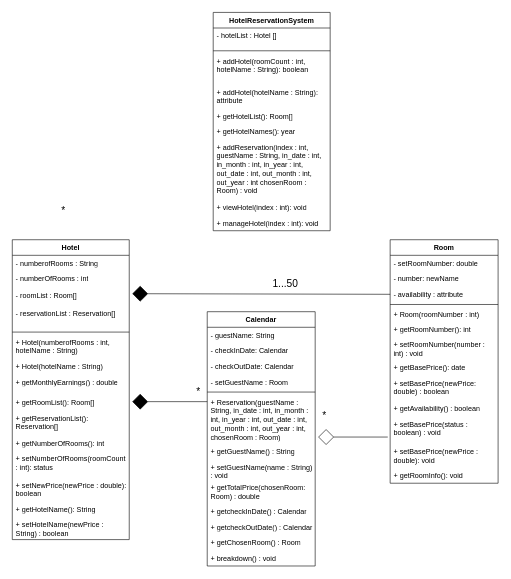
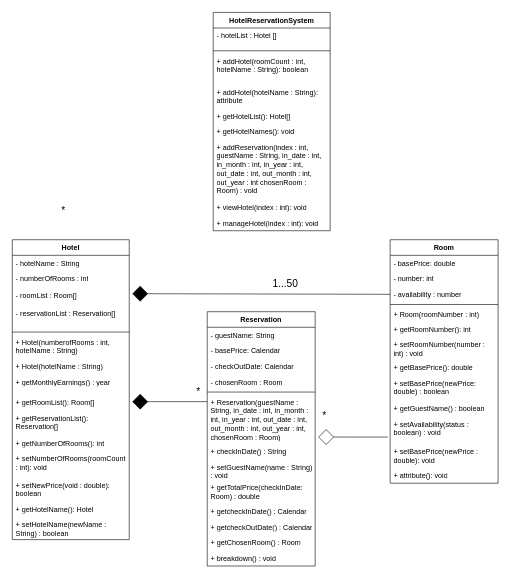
  <mxCell id="0" />
  <mxCell id="1" parent="0" />
  <mxCell id="2" value="Room" style="swimlane;fontStyle=1;align=center;verticalAlign=top;childLayout=stackLayout;horizontal=1;startSize=26;horizontalStack=0;resizeParent=1;resizeParentMax=0;resizeLast=0;collapsible=1;marginBottom=0;whiteSpace=wrap;html=1;" parent="1" vertex="1"><mxGeometry x="650" y="399" width="180" height="406" as="geometry" /></mxCell>
- <mxCell id="3" value="- setRoomNumber: double" style="text;strokeColor=none;fillColor=none;align=left;verticalAlign=top;spacingLeft=4;spacingRight=4;overflow=hidden;rotatable=0;points=[[0,0.5],[1,0.5]];portConstraint=eastwest;whiteSpace=wrap;html=1;" parent="2" vertex="1"><mxGeometry y="26" width="180" height="26" as="geometry" /></mxCell>
- <mxCell id="4" value="- number: newName" style="text;strokeColor=none;fillColor=none;align=left;verticalAlign=top;spacingLeft=4;spacingRight=4;overflow=hidden;rotatable=0;points=[[0,0.5],[1,0.5]];portConstraint=eastwest;whiteSpace=wrap;html=1;" parent="2" vertex="1"><mxGeometry y="52" width="180" height="26" as="geometry" /></mxCell>
- <mxCell id="5" value="- availability : attribute" style="text;strokeColor=none;fillColor=none;align=left;verticalAlign=top;spacingLeft=4;spacingRight=4;overflow=hidden;rotatable=0;points=[[0,0.5],[1,0.5]];portConstraint=eastwest;whiteSpace=wrap;html=1;" parent="2" vertex="1"><mxGeometry y="78" width="180" height="26" as="geometry" /></mxCell>
+ <mxCell id="3" value="- basePrice: double" style="text;strokeColor=none;fillColor=none;align=left;verticalAlign=top;spacingLeft=4;spacingRight=4;overflow=hidden;rotatable=0;points=[[0,0.5],[1,0.5]];portConstraint=eastwest;whiteSpace=wrap;html=1;" parent="2" vertex="1"><mxGeometry y="26" width="180" height="26" as="geometry" /></mxCell>
+ <mxCell id="4" value="- number: int" style="text;strokeColor=none;fillColor=none;align=left;verticalAlign=top;spacingLeft=4;spacingRight=4;overflow=hidden;rotatable=0;points=[[0,0.5],[1,0.5]];portConstraint=eastwest;whiteSpace=wrap;html=1;" parent="2" vertex="1"><mxGeometry y="52" width="180" height="26" as="geometry" /></mxCell>
+ <mxCell id="5" value="- availability : number" style="text;strokeColor=none;fillColor=none;align=left;verticalAlign=top;spacingLeft=4;spacingRight=4;overflow=hidden;rotatable=0;points=[[0,0.5],[1,0.5]];portConstraint=eastwest;whiteSpace=wrap;html=1;" parent="2" vertex="1"><mxGeometry y="78" width="180" height="26" as="geometry" /></mxCell>
  <mxCell id="6" value="" style="line;strokeWidth=1;fillColor=none;align=left;verticalAlign=middle;spacingTop=-1;spacingLeft=3;spacingRight=3;rotatable=0;labelPosition=right;points=[];portConstraint=eastwest;strokeColor=inherit;" parent="2" vertex="1"><mxGeometry y="104" width="180" height="8" as="geometry" /></mxCell>
  <mxCell id="7" value="+ Room(roomNumber : int)" style="text;strokeColor=none;fillColor=none;align=left;verticalAlign=top;spacingLeft=4;spacingRight=4;overflow=hidden;rotatable=0;points=[[0,0.5],[1,0.5]];portConstraint=eastwest;whiteSpace=wrap;html=1;" parent="2" vertex="1"><mxGeometry y="112" width="180" height="24" as="geometry" /></mxCell>
  <mxCell id="8" value="+ getRoomNumber(): int" style="text;strokeColor=none;fillColor=none;align=left;verticalAlign=top;spacingLeft=4;spacingRight=4;overflow=hidden;rotatable=0;points=[[0,0.5],[1,0.5]];portConstraint=eastwest;whiteSpace=wrap;html=1;" parent="2" vertex="1"><mxGeometry y="136" width="180" height="26" as="geometry" /></mxCell>
  <mxCell id="9" value="+ setRoomNumber(number : int) : void" style="text;strokeColor=none;fillColor=none;align=left;verticalAlign=top;spacingLeft=4;spacingRight=4;overflow=hidden;rotatable=0;points=[[0,0.5],[1,0.5]];portConstraint=eastwest;whiteSpace=wrap;html=1;" parent="2" vertex="1"><mxGeometry y="162" width="180" height="38" as="geometry" /></mxCell>
- <mxCell id="10" value="+ getBasePrice(): date" style="text;strokeColor=none;fillColor=none;align=left;verticalAlign=top;spacingLeft=4;spacingRight=4;overflow=hidden;rotatable=0;points=[[0,0.5],[1,0.5]];portConstraint=eastwest;whiteSpace=wrap;html=1;" parent="2" vertex="1"><mxGeometry y="200" width="180" height="26" as="geometry" /></mxCell>
+ <mxCell id="10" value="+ getBasePrice(): double" style="text;strokeColor=none;fillColor=none;align=left;verticalAlign=top;spacingLeft=4;spacingRight=4;overflow=hidden;rotatable=0;points=[[0,0.5],[1,0.5]];portConstraint=eastwest;whiteSpace=wrap;html=1;" parent="2" vertex="1"><mxGeometry y="200" width="180" height="26" as="geometry" /></mxCell>
  <mxCell id="11" value="+ setBasePrice(newPrice: double) : boolean" style="text;strokeColor=none;fillColor=none;align=left;verticalAlign=top;spacingLeft=4;spacingRight=4;overflow=hidden;rotatable=0;points=[[0,0.5],[1,0.5]];portConstraint=eastwest;whiteSpace=wrap;html=1;" parent="2" vertex="1"><mxGeometry y="226" width="180" height="42" as="geometry" /></mxCell>
- <mxCell id="12" value="+ getAvailability() : boolean" style="text;strokeColor=none;fillColor=none;align=left;verticalAlign=top;spacingLeft=4;spacingRight=4;overflow=hidden;rotatable=0;points=[[0,0.5],[1,0.5]];portConstraint=eastwest;whiteSpace=wrap;html=1;" parent="2" vertex="1"><mxGeometry y="268" width="180" height="26" as="geometry" /></mxCell>
- <mxCell id="13" value="+ setBasePrice(status : boolean) : void" style="text;strokeColor=none;fillColor=none;align=left;verticalAlign=top;spacingLeft=4;spacingRight=4;overflow=hidden;rotatable=0;points=[[0,0.5],[1,0.5]];portConstraint=eastwest;whiteSpace=wrap;html=1;" parent="2" vertex="1"><mxGeometry y="294" width="180" height="46" as="geometry" /></mxCell>
+ <mxCell id="12" value="+ getGuestName() : boolean" style="text;strokeColor=none;fillColor=none;align=left;verticalAlign=top;spacingLeft=4;spacingRight=4;overflow=hidden;rotatable=0;points=[[0,0.5],[1,0.5]];portConstraint=eastwest;whiteSpace=wrap;html=1;" parent="2" vertex="1"><mxGeometry y="268" width="180" height="26" as="geometry" /></mxCell>
+ <mxCell id="13" value="+ setAvailability(status : boolean) : void" style="text;strokeColor=none;fillColor=none;align=left;verticalAlign=top;spacingLeft=4;spacingRight=4;overflow=hidden;rotatable=0;points=[[0,0.5],[1,0.5]];portConstraint=eastwest;whiteSpace=wrap;html=1;" parent="2" vertex="1"><mxGeometry y="294" width="180" height="46" as="geometry" /></mxCell>
  <mxCell id="14" value="+ setBasePrice(newPrice : double): void" style="text;strokeColor=none;fillColor=none;align=left;verticalAlign=top;spacingLeft=4;spacingRight=4;overflow=hidden;rotatable=0;points=[[0,0.5],[1,0.5]];portConstraint=eastwest;whiteSpace=wrap;html=1;" parent="2" vertex="1"><mxGeometry y="340" width="180" height="40" as="geometry" /></mxCell>
- <mxCell id="15" value="+ getRoomInfo(): void" style="text;strokeColor=none;fillColor=none;align=left;verticalAlign=top;spacingLeft=4;spacingRight=4;overflow=hidden;rotatable=0;points=[[0,0.5],[1,0.5]];portConstraint=eastwest;whiteSpace=wrap;html=1;" parent="2" vertex="1"><mxGeometry y="380" width="180" height="26" as="geometry" /></mxCell>
- <mxCell id="16" value="Calendar" style="swimlane;fontStyle=1;align=center;verticalAlign=top;childLayout=stackLayout;horizontal=1;startSize=26;horizontalStack=0;resizeParent=1;resizeParentMax=0;resizeLast=0;collapsible=1;marginBottom=0;whiteSpace=wrap;html=1;" parent="1" vertex="1"><mxGeometry x="345" y="519" width="180" height="424" as="geometry" /></mxCell>
+ <mxCell id="15" value="+ attribute(): void" style="text;strokeColor=none;fillColor=none;align=left;verticalAlign=top;spacingLeft=4;spacingRight=4;overflow=hidden;rotatable=0;points=[[0,0.5],[1,0.5]];portConstraint=eastwest;whiteSpace=wrap;html=1;" parent="2" vertex="1"><mxGeometry y="380" width="180" height="26" as="geometry" /></mxCell>
+ <mxCell id="16" value="Reservation" style="swimlane;fontStyle=1;align=center;verticalAlign=top;childLayout=stackLayout;horizontal=1;startSize=26;horizontalStack=0;resizeParent=1;resizeParentMax=0;resizeLast=0;collapsible=1;marginBottom=0;whiteSpace=wrap;html=1;" parent="1" vertex="1"><mxGeometry x="345" y="519" width="180" height="424" as="geometry" /></mxCell>
  <mxCell id="17" value="- guestName: String" style="text;strokeColor=none;fillColor=none;align=left;verticalAlign=top;spacingLeft=4;spacingRight=4;overflow=hidden;rotatable=0;points=[[0,0.5],[1,0.5]];portConstraint=eastwest;whiteSpace=wrap;html=1;" parent="16" vertex="1"><mxGeometry y="26" width="180" height="26" as="geometry" /></mxCell>
- <mxCell id="18" value="- checkInDate: Calendar" style="text;strokeColor=none;fillColor=none;align=left;verticalAlign=top;spacingLeft=4;spacingRight=4;overflow=hidden;rotatable=0;points=[[0,0.5],[1,0.5]];portConstraint=eastwest;whiteSpace=wrap;html=1;" parent="16" vertex="1"><mxGeometry y="52" width="180" height="26" as="geometry" /></mxCell>
+ <mxCell id="18" value="- basePrice: Calendar" style="text;strokeColor=none;fillColor=none;align=left;verticalAlign=top;spacingLeft=4;spacingRight=4;overflow=hidden;rotatable=0;points=[[0,0.5],[1,0.5]];portConstraint=eastwest;whiteSpace=wrap;html=1;" parent="16" vertex="1"><mxGeometry y="52" width="180" height="26" as="geometry" /></mxCell>
  <mxCell id="19" value="- checkOutDate: Calendar" style="text;strokeColor=none;fillColor=none;align=left;verticalAlign=top;spacingLeft=4;spacingRight=4;overflow=hidden;rotatable=0;points=[[0,0.5],[1,0.5]];portConstraint=eastwest;whiteSpace=wrap;html=1;" parent="16" vertex="1"><mxGeometry y="78" width="180" height="26" as="geometry" /></mxCell>
- <mxCell id="20" value="- setGuestName : Room" style="text;strokeColor=none;fillColor=none;align=left;verticalAlign=top;spacingLeft=4;spacingRight=4;overflow=hidden;rotatable=0;points=[[0,0.5],[1,0.5]];portConstraint=eastwest;whiteSpace=wrap;html=1;" parent="16" vertex="1"><mxGeometry y="104" width="180" height="26" as="geometry" /></mxCell>
+ <mxCell id="20" value="- chosenRoom : Room" style="text;strokeColor=none;fillColor=none;align=left;verticalAlign=top;spacingLeft=4;spacingRight=4;overflow=hidden;rotatable=0;points=[[0,0.5],[1,0.5]];portConstraint=eastwest;whiteSpace=wrap;html=1;" parent="16" vertex="1"><mxGeometry y="104" width="180" height="26" as="geometry" /></mxCell>
  <mxCell id="21" value="" style="line;strokeWidth=1;fillColor=none;align=left;verticalAlign=middle;spacingTop=-1;spacingLeft=3;spacingRight=3;rotatable=0;labelPosition=right;points=[];portConstraint=eastwest;strokeColor=inherit;" parent="16" vertex="1"><mxGeometry y="130" width="180" height="8" as="geometry" /></mxCell>
  <mxCell id="22" value="+ Reservation(guestName : String, in_date : int, in_month : int, in_year : int, out_date : int, out_month : int, out_year : int, chosenRoom : Room)" style="text;strokeColor=none;fillColor=none;align=left;verticalAlign=top;spacingLeft=4;spacingRight=4;overflow=hidden;rotatable=0;points=[[0,0.5],[1,0.5]];portConstraint=eastwest;whiteSpace=wrap;html=1;" parent="16" vertex="1"><mxGeometry y="138" width="180" height="82" as="geometry" /></mxCell>
- <mxCell id="23" value="+ getGuestName() : String" style="text;strokeColor=none;fillColor=none;align=left;verticalAlign=top;spacingLeft=4;spacingRight=4;overflow=hidden;rotatable=0;points=[[0,0.5],[1,0.5]];portConstraint=eastwest;whiteSpace=wrap;html=1;" parent="16" vertex="1"><mxGeometry y="220" width="180" height="26" as="geometry" /></mxCell>
+ <mxCell id="23" value="+ checkInDate() : String" style="text;strokeColor=none;fillColor=none;align=left;verticalAlign=top;spacingLeft=4;spacingRight=4;overflow=hidden;rotatable=0;points=[[0,0.5],[1,0.5]];portConstraint=eastwest;whiteSpace=wrap;html=1;" parent="16" vertex="1"><mxGeometry y="220" width="180" height="26" as="geometry" /></mxCell>
  <mxCell id="24" value="+ setGuestName(name : String) : void" style="text;strokeColor=none;fillColor=none;align=left;verticalAlign=top;spacingLeft=4;spacingRight=4;overflow=hidden;rotatable=0;points=[[0,0.5],[1,0.5]];portConstraint=eastwest;whiteSpace=wrap;html=1;" parent="16" vertex="1"><mxGeometry y="246" width="180" height="34" as="geometry" /></mxCell>
- <mxCell id="25" value="+ getTotalPrice(chosenRoom: Room) : double" style="text;strokeColor=none;fillColor=none;align=left;verticalAlign=top;spacingLeft=4;spacingRight=4;overflow=hidden;rotatable=0;points=[[0,0.5],[1,0.5]];portConstraint=eastwest;whiteSpace=wrap;html=1;" parent="16" vertex="1"><mxGeometry y="280" width="180" height="40" as="geometry" /></mxCell>
+ <mxCell id="25" value="+ getTotalPrice(checkInDate: Room) : double" style="text;strokeColor=none;fillColor=none;align=left;verticalAlign=top;spacingLeft=4;spacingRight=4;overflow=hidden;rotatable=0;points=[[0,0.5],[1,0.5]];portConstraint=eastwest;whiteSpace=wrap;html=1;" parent="16" vertex="1"><mxGeometry y="280" width="180" height="40" as="geometry" /></mxCell>
  <mxCell id="26" value="+ getcheckInDate() : Calendar" style="text;strokeColor=none;fillColor=none;align=left;verticalAlign=top;spacingLeft=4;spacingRight=4;overflow=hidden;rotatable=0;points=[[0,0.5],[1,0.5]];portConstraint=eastwest;whiteSpace=wrap;html=1;" parent="16" vertex="1"><mxGeometry y="320" width="180" height="26" as="geometry" /></mxCell>
  <mxCell id="27" value="+ getcheckOutDate() : Calendar" style="text;strokeColor=none;fillColor=none;align=left;verticalAlign=top;spacingLeft=4;spacingRight=4;overflow=hidden;rotatable=0;points=[[0,0.5],[1,0.5]];portConstraint=eastwest;whiteSpace=wrap;html=1;" parent="16" vertex="1"><mxGeometry y="346" width="180" height="26" as="geometry" /></mxCell>
  <mxCell id="28" value="+ getChosenRoom() : Room" style="text;strokeColor=none;fillColor=none;align=left;verticalAlign=top;spacingLeft=4;spacingRight=4;overflow=hidden;rotatable=0;points=[[0,0.5],[1,0.5]];portConstraint=eastwest;whiteSpace=wrap;html=1;" parent="16" vertex="1"><mxGeometry y="372" width="180" height="26" as="geometry" /></mxCell>
  <mxCell id="29" value="+ breakdown() : void" style="text;strokeColor=none;fillColor=none;align=left;verticalAlign=top;spacingLeft=4;spacingRight=4;overflow=hidden;rotatable=0;points=[[0,0.5],[1,0.5]];portConstraint=eastwest;whiteSpace=wrap;html=1;" parent="16" vertex="1"><mxGeometry y="398" width="180" height="26" as="geometry" /></mxCell>
  <mxCell id="30" value="Hotel" style="swimlane;fontStyle=1;align=center;verticalAlign=top;childLayout=stackLayout;horizontal=1;startSize=26;horizontalStack=0;resizeParent=1;resizeParentMax=0;resizeLast=0;collapsible=1;marginBottom=0;whiteSpace=wrap;html=1;" parent="1" vertex="1"><mxGeometry x="20" y="399" width="195" height="500" as="geometry" /></mxCell>
- <mxCell id="31" value="- numberofRooms : String" style="text;strokeColor=none;fillColor=none;align=left;verticalAlign=top;spacingLeft=4;spacingRight=4;overflow=hidden;rotatable=0;points=[[0,0.5],[1,0.5]];portConstraint=eastwest;whiteSpace=wrap;html=1;" parent="30" vertex="1"><mxGeometry y="26" width="195" height="26" as="geometry" /></mxCell>
+ <mxCell id="31" value="- hotelName : String" style="text;strokeColor=none;fillColor=none;align=left;verticalAlign=top;spacingLeft=4;spacingRight=4;overflow=hidden;rotatable=0;points=[[0,0.5],[1,0.5]];portConstraint=eastwest;whiteSpace=wrap;html=1;" parent="30" vertex="1"><mxGeometry y="26" width="195" height="26" as="geometry" /></mxCell>
  <mxCell id="32" value="- numberOfRooms : int" style="text;strokeColor=none;fillColor=none;align=left;verticalAlign=top;spacingLeft=4;spacingRight=4;overflow=hidden;rotatable=0;points=[[0,0.5],[1,0.5]];portConstraint=eastwest;whiteSpace=wrap;html=1;" parent="30" vertex="1"><mxGeometry y="52" width="195" height="28" as="geometry" /></mxCell>
  <mxCell id="33" value="- roomList : Room[]" style="text;strokeColor=none;fillColor=none;align=left;verticalAlign=top;spacingLeft=4;spacingRight=4;overflow=hidden;rotatable=0;points=[[0,0.5],[1,0.5]];portConstraint=eastwest;whiteSpace=wrap;html=1;" parent="30" vertex="1"><mxGeometry y="80" width="195" height="30" as="geometry" /></mxCell>
  <mxCell id="34" value="- reservationList : Reservation[]" style="text;strokeColor=none;fillColor=none;align=left;verticalAlign=top;spacingLeft=4;spacingRight=4;overflow=hidden;rotatable=0;points=[[0,0.5],[1,0.5]];portConstraint=eastwest;whiteSpace=wrap;html=1;" parent="30" vertex="1"><mxGeometry y="110" width="195" height="40" as="geometry" /></mxCell>
  <mxCell id="35" value="" style="line;strokeWidth=1;fillColor=none;align=left;verticalAlign=middle;spacingTop=-1;spacingLeft=3;spacingRight=3;rotatable=0;labelPosition=right;points=[];portConstraint=eastwest;strokeColor=inherit;" parent="30" vertex="1"><mxGeometry y="150" width="195" height="8" as="geometry" /></mxCell>
  <mxCell id="36" value="+ Hotel(numberofRooms : int, hotelName : String)" style="text;strokeColor=none;fillColor=none;align=left;verticalAlign=top;spacingLeft=4;spacingRight=4;overflow=hidden;rotatable=0;points=[[0,0.5],[1,0.5]];portConstraint=eastwest;whiteSpace=wrap;html=1;" parent="30" vertex="1"><mxGeometry y="158" width="195" height="40" as="geometry" /></mxCell>
  <mxCell id="37" value="+ Hotel(hotelName : String)" style="text;strokeColor=none;fillColor=none;align=left;verticalAlign=top;spacingLeft=4;spacingRight=4;overflow=hidden;rotatable=0;points=[[0,0.5],[1,0.5]];portConstraint=eastwest;whiteSpace=wrap;html=1;" parent="30" vertex="1"><mxGeometry y="198" width="195" height="26" as="geometry" /></mxCell>
- <mxCell id="38" value="+ getMonthlyEarnings() : double" style="text;strokeColor=none;fillColor=none;align=left;verticalAlign=top;spacingLeft=4;spacingRight=4;overflow=hidden;rotatable=0;points=[[0,0.5],[1,0.5]];portConstraint=eastwest;whiteSpace=wrap;html=1;" parent="30" vertex="1"><mxGeometry y="224" width="195" height="34" as="geometry" /></mxCell>
+ <mxCell id="38" value="+ getMonthlyEarnings() : year" style="text;strokeColor=none;fillColor=none;align=left;verticalAlign=top;spacingLeft=4;spacingRight=4;overflow=hidden;rotatable=0;points=[[0,0.5],[1,0.5]];portConstraint=eastwest;whiteSpace=wrap;html=1;" parent="30" vertex="1"><mxGeometry y="224" width="195" height="34" as="geometry" /></mxCell>
  <mxCell id="39" value="+ getRoomList(): Room[]" style="text;strokeColor=none;fillColor=none;align=left;verticalAlign=top;spacingLeft=4;spacingRight=4;overflow=hidden;rotatable=0;points=[[0,0.5],[1,0.5]];portConstraint=eastwest;whiteSpace=wrap;html=1;" parent="30" vertex="1"><mxGeometry y="258" width="195" height="26" as="geometry" /></mxCell>
  <mxCell id="40" value="+ getReservationList(): Reservation[]" style="text;strokeColor=none;fillColor=none;align=left;verticalAlign=top;spacingLeft=4;spacingRight=4;overflow=hidden;rotatable=0;points=[[0,0.5],[1,0.5]];portConstraint=eastwest;whiteSpace=wrap;html=1;" parent="30" vertex="1"><mxGeometry y="284" width="195" height="42" as="geometry" /></mxCell>
  <mxCell id="41" value="+ getNumberOfRooms(): int" style="text;strokeColor=none;fillColor=none;align=left;verticalAlign=top;spacingLeft=4;spacingRight=4;overflow=hidden;rotatable=0;points=[[0,0.5],[1,0.5]];portConstraint=eastwest;whiteSpace=wrap;html=1;" vertex="1" parent="30"><mxGeometry y="326" width="195" height="26" as="geometry" /></mxCell>
- <mxCell id="42" value="+ setNumberOfRooms(roomCount : int): status" style="text;strokeColor=none;fillColor=none;align=left;verticalAlign=top;spacingLeft=4;spacingRight=4;overflow=hidden;rotatable=0;points=[[0,0.5],[1,0.5]];portConstraint=eastwest;whiteSpace=wrap;html=1;" parent="30" vertex="1"><mxGeometry y="352" width="195" height="44" as="geometry" /></mxCell>
- <mxCell id="43" value="+ setNewPrice(newPrice : double): boolean" style="text;strokeColor=none;fillColor=none;align=left;verticalAlign=top;spacingLeft=4;spacingRight=4;overflow=hidden;rotatable=0;points=[[0,0.5],[1,0.5]];portConstraint=eastwest;whiteSpace=wrap;html=1;" parent="30" vertex="1"><mxGeometry y="396" width="195" height="40" as="geometry" /></mxCell>
- <mxCell id="44" value="+ getHotelName(): String" style="text;strokeColor=none;fillColor=none;align=left;verticalAlign=top;spacingLeft=4;spacingRight=4;overflow=hidden;rotatable=0;points=[[0,0.5],[1,0.5]];portConstraint=eastwest;whiteSpace=wrap;html=1;" parent="30" vertex="1"><mxGeometry y="436" width="195" height="26" as="geometry" /></mxCell>
- <mxCell id="45" value="+ setHotelName(newPrice : String) : boolean" style="text;strokeColor=none;fillColor=none;align=left;verticalAlign=top;spacingLeft=4;spacingRight=4;overflow=hidden;rotatable=0;points=[[0,0.5],[1,0.5]];portConstraint=eastwest;whiteSpace=wrap;html=1;" parent="30" vertex="1"><mxGeometry y="462" width="195" height="38" as="geometry" /></mxCell>
+ <mxCell id="42" value="+ setNumberOfRooms(roomCount : int): void" style="text;strokeColor=none;fillColor=none;align=left;verticalAlign=top;spacingLeft=4;spacingRight=4;overflow=hidden;rotatable=0;points=[[0,0.5],[1,0.5]];portConstraint=eastwest;whiteSpace=wrap;html=1;" parent="30" vertex="1"><mxGeometry y="352" width="195" height="44" as="geometry" /></mxCell>
+ <mxCell id="43" value="+ setNewPrice(void : double): boolean" style="text;strokeColor=none;fillColor=none;align=left;verticalAlign=top;spacingLeft=4;spacingRight=4;overflow=hidden;rotatable=0;points=[[0,0.5],[1,0.5]];portConstraint=eastwest;whiteSpace=wrap;html=1;" parent="30" vertex="1"><mxGeometry y="396" width="195" height="40" as="geometry" /></mxCell>
+ <mxCell id="44" value="+ getHotelName(): Hotel" style="text;strokeColor=none;fillColor=none;align=left;verticalAlign=top;spacingLeft=4;spacingRight=4;overflow=hidden;rotatable=0;points=[[0,0.5],[1,0.5]];portConstraint=eastwest;whiteSpace=wrap;html=1;" parent="30" vertex="1"><mxGeometry y="436" width="195" height="26" as="geometry" /></mxCell>
+ <mxCell id="45" value="+ setHotelName(newName : String) : boolean" style="text;strokeColor=none;fillColor=none;align=left;verticalAlign=top;spacingLeft=4;spacingRight=4;overflow=hidden;rotatable=0;points=[[0,0.5],[1,0.5]];portConstraint=eastwest;whiteSpace=wrap;html=1;" parent="30" vertex="1"><mxGeometry y="462" width="195" height="38" as="geometry" /></mxCell>
  <mxCell id="46" value="HotelReservationSystem" style="swimlane;fontStyle=1;align=center;verticalAlign=top;childLayout=stackLayout;horizontal=1;startSize=26;horizontalStack=0;resizeParent=1;resizeParentMax=0;resizeLast=0;collapsible=1;marginBottom=0;whiteSpace=wrap;html=1;" parent="1" vertex="1"><mxGeometry x="355" y="20" width="195" height="364" as="geometry"><mxRectangle x="50" y="247" width="170" height="30" as="alternateBounds" /></mxGeometry></mxCell>
  <mxCell id="47" value="- hotelList : Hotel []" style="text;strokeColor=none;fillColor=none;align=left;verticalAlign=top;spacingLeft=4;spacingRight=4;overflow=hidden;rotatable=0;points=[[0,0.5],[1,0.5]];portConstraint=eastwest;whiteSpace=wrap;html=1;" parent="46" vertex="1"><mxGeometry y="26" width="195" height="34" as="geometry" /></mxCell>
  <mxCell id="48" value="" style="line;strokeWidth=1;fillColor=none;align=left;verticalAlign=middle;spacingTop=-1;spacingLeft=3;spacingRight=3;rotatable=0;labelPosition=right;points=[];portConstraint=eastwest;strokeColor=inherit;" parent="46" vertex="1"><mxGeometry y="60" width="195" height="8" as="geometry" /></mxCell>
  <mxCell id="49" value="+ addHotel(roomCount : int, hotelName : String): boolean" style="text;strokeColor=none;fillColor=none;align=left;verticalAlign=top;spacingLeft=4;spacingRight=4;overflow=hidden;rotatable=0;points=[[0,0.5],[1,0.5]];portConstraint=eastwest;whiteSpace=wrap;html=1;" parent="46" vertex="1"><mxGeometry y="68" width="195" height="52" as="geometry" /></mxCell>
  <mxCell id="50" value="+ addHotel(hotelName : String): attribute" style="text;strokeColor=none;fillColor=none;align=left;verticalAlign=top;spacingLeft=4;spacingRight=4;overflow=hidden;rotatable=0;points=[[0,0.5],[1,0.5]];portConstraint=eastwest;whiteSpace=wrap;html=1;" parent="46" vertex="1"><mxGeometry y="120" width="195" height="40" as="geometry" /></mxCell>
- <mxCell id="51" value="+ getHotelList(): Room[]" style="text;strokeColor=none;fillColor=none;align=left;verticalAlign=top;spacingLeft=4;spacingRight=4;overflow=hidden;rotatable=0;points=[[0,0.5],[1,0.5]];portConstraint=eastwest;whiteSpace=wrap;html=1;" vertex="1" parent="46"><mxGeometry y="160" width="195" height="26" as="geometry" /></mxCell>
- <mxCell id="52" value="+ getHotelNames(): year" style="text;strokeColor=none;fillColor=none;align=left;verticalAlign=top;spacingLeft=4;spacingRight=4;overflow=hidden;rotatable=0;points=[[0,0.5],[1,0.5]];portConstraint=eastwest;whiteSpace=wrap;html=1;" vertex="1" parent="46"><mxGeometry y="186" width="195" height="26" as="geometry" /></mxCell>
+ <mxCell id="51" value="+ getHotelList(): Hotel[]" style="text;strokeColor=none;fillColor=none;align=left;verticalAlign=top;spacingLeft=4;spacingRight=4;overflow=hidden;rotatable=0;points=[[0,0.5],[1,0.5]];portConstraint=eastwest;whiteSpace=wrap;html=1;" vertex="1" parent="46"><mxGeometry y="160" width="195" height="26" as="geometry" /></mxCell>
+ <mxCell id="52" value="+ getHotelNames(): void" style="text;strokeColor=none;fillColor=none;align=left;verticalAlign=top;spacingLeft=4;spacingRight=4;overflow=hidden;rotatable=0;points=[[0,0.5],[1,0.5]];portConstraint=eastwest;whiteSpace=wrap;html=1;" vertex="1" parent="46"><mxGeometry y="186" width="195" height="26" as="geometry" /></mxCell>
  <mxCell id="53" value="+ addReservation(index : int, guestName : String, in_date : int, in_month : int, in_year : int, out_date : int, out_month : int, out_year : int&amp;nbsp;chosenRoom : Room) : void&amp;nbsp;" style="text;strokeColor=none;fillColor=none;align=left;verticalAlign=top;spacingLeft=4;spacingRight=4;overflow=hidden;rotatable=0;points=[[0,0.5],[1,0.5]];portConstraint=eastwest;whiteSpace=wrap;html=1;" parent="46" vertex="1"><mxGeometry y="212" width="195" height="100" as="geometry" /></mxCell>
  <mxCell id="54" value="+ viewHotel(index : int): void" style="text;strokeColor=none;fillColor=none;align=left;verticalAlign=top;spacingLeft=4;spacingRight=4;overflow=hidden;rotatable=0;points=[[0,0.5],[1,0.5]];portConstraint=eastwest;whiteSpace=wrap;html=1;" parent="46" vertex="1"><mxGeometry y="312" width="195" height="26" as="geometry" /></mxCell>
  <mxCell id="55" value="+ manageHotel(index : int): void" style="text;strokeColor=none;fillColor=none;align=left;verticalAlign=top;spacingLeft=4;spacingRight=4;overflow=hidden;rotatable=0;points=[[0,0.5],[1,0.5]];portConstraint=eastwest;whiteSpace=wrap;html=1;" parent="46" vertex="1"><mxGeometry y="338" width="195" height="26" as="geometry" /></mxCell>
  <mxCell id="56" value="" style="endArrow=diamond;endFill=0;endSize=24;html=1;rounded=0;exitX=-0.022;exitY=0.761;exitDx=0;exitDy=0;exitPerimeter=0;" parent="1" source="13" edge="1"><mxGeometry width="160" relative="1" as="geometry"><mxPoint x="490" y="369" as="sourcePoint" /><mxPoint x="530" y="728" as="targetPoint" /></mxGeometry></mxCell>
  <mxCell id="57" value="" style="endArrow=diamond;endFill=1;endSize=24;html=1;rounded=0;exitX=0;exitY=0.5;exitDx=0;exitDy=0;" parent="1" source="5" edge="1"><mxGeometry width="160" relative="1" as="geometry"><mxPoint x="420" y="329" as="sourcePoint" /><mxPoint x="220" y="489" as="targetPoint" /></mxGeometry></mxCell>
  <mxCell id="58" value="" style="endArrow=diamond;endFill=1;endSize=24;html=1;rounded=0;" parent="1" edge="1"><mxGeometry width="160" relative="1" as="geometry"><mxPoint x="345" y="669" as="sourcePoint" /><mxPoint x="220" y="669" as="targetPoint" /></mxGeometry></mxCell>
  <mxCell id="59" value="&lt;font style=&quot;font-size: 17px;&quot;&gt;1...50&lt;/font&gt;" style="text;html=1;align=center;verticalAlign=middle;resizable=0;points=[];autosize=1;strokeColor=none;fillColor=none;" parent="1" vertex="1"><mxGeometry x="440" y="459" width="70" height="30" as="geometry" /></mxCell>
  <mxCell id="60" value="&lt;font style=&quot;font-size: 17px;&quot;&gt;*&lt;/font&gt;" style="text;html=1;align=center;verticalAlign=middle;resizable=0;points=[];autosize=1;strokeColor=none;fillColor=none;" parent="1" vertex="1"><mxGeometry x="315" y="639" width="30" height="30" as="geometry" /></mxCell>
  <mxCell id="61" value="&lt;font style=&quot;font-size: 17px;&quot;&gt;*&lt;/font&gt;" style="text;html=1;align=center;verticalAlign=middle;resizable=0;points=[];autosize=1;strokeColor=none;fillColor=none;" parent="1" vertex="1"><mxGeometry x="90" y="337" width="30" height="30" as="geometry" /></mxCell>
  <mxCell id="62" value="&lt;font style=&quot;font-size: 17px;&quot;&gt;*&lt;/font&gt;" style="text;html=1;align=center;verticalAlign=middle;resizable=0;points=[];autosize=1;strokeColor=none;fillColor=none;" parent="1" vertex="1"><mxGeometry x="525" y="679" width="30" height="30" as="geometry" /></mxCell>
